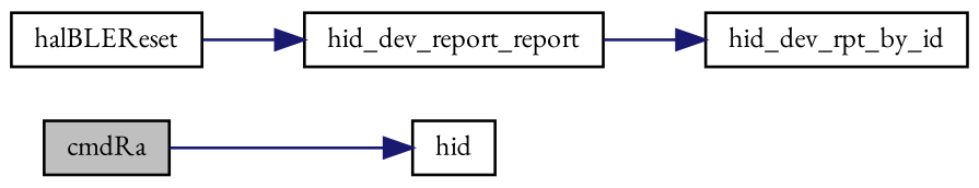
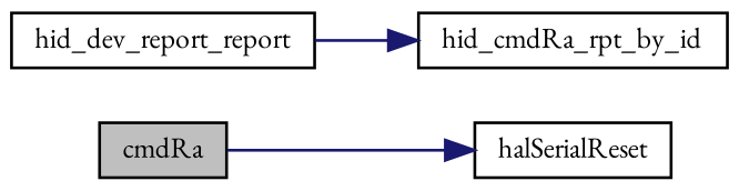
  digraph {
    fontname="EB Garamond"
    rankdir=LR
    node [color=black fillcolor=white fontname="EB Garamond" fontsize=10 shape=record style=filled]
    edge [color=midnightblue fontname="EB Garamond" fontsize=10 labelfontname=Helvetica labelfontsize=10 style=solid]
    n1 [fillcolor=grey75 fontcolor=black height=0.2 label=cmdRa width=0.4]
-   n2 [height=0.2 label=hid width=0.4]
-   n3 [height=0.2 label=halBLEReset width=0.4]
+   n2 [height=0.2 label=halSerialReset width=0.4]
    n4 [height=0.2 label=hid_dev_report_report width=0.4]
-   n5 [height=0.2 label=hid_dev_rpt_by_id width=0.4]
+   n5 [height=0.2 label=hid_cmdRa_rpt_by_id width=0.4]
    n1 -> n2
-   n3 -> n4
    n4 -> n5
  }
